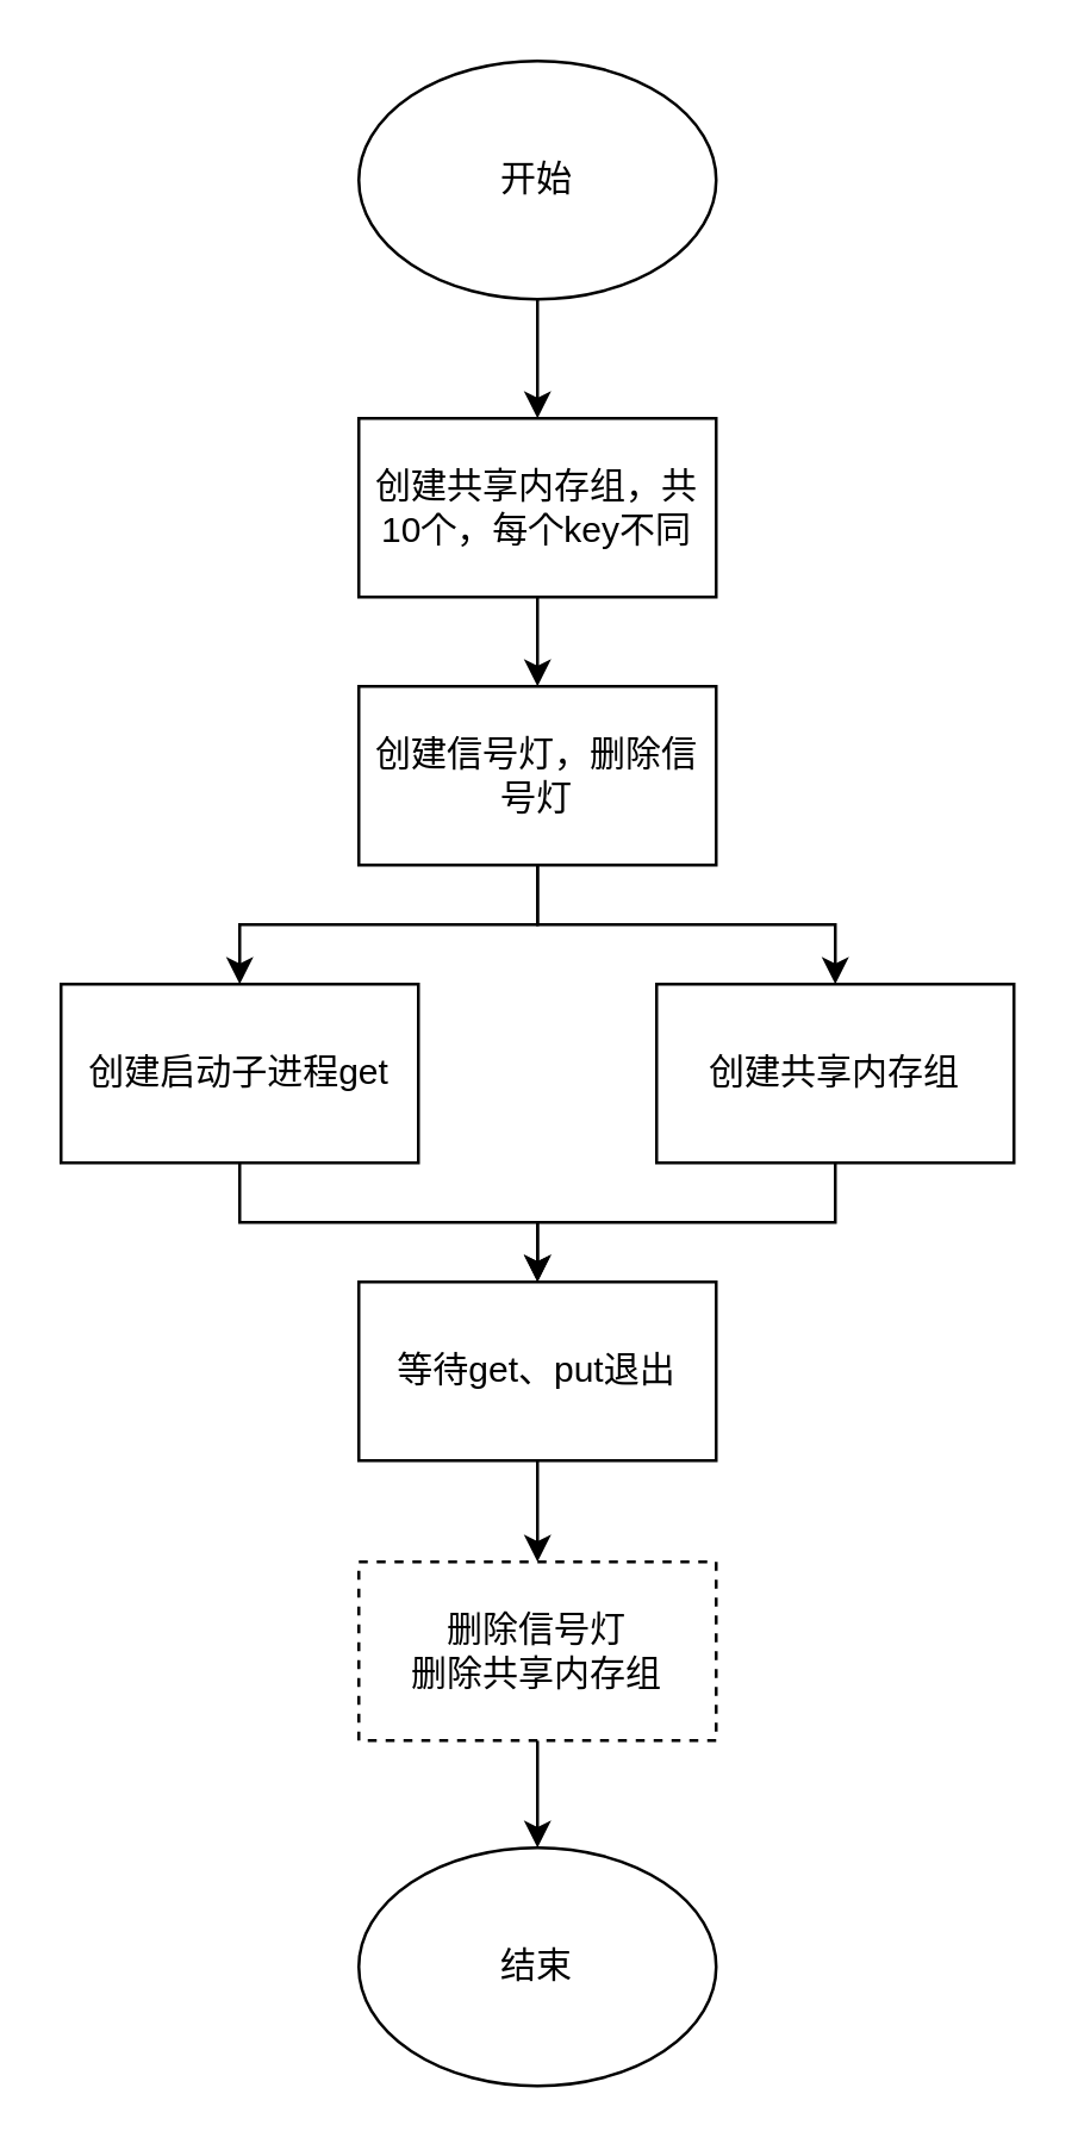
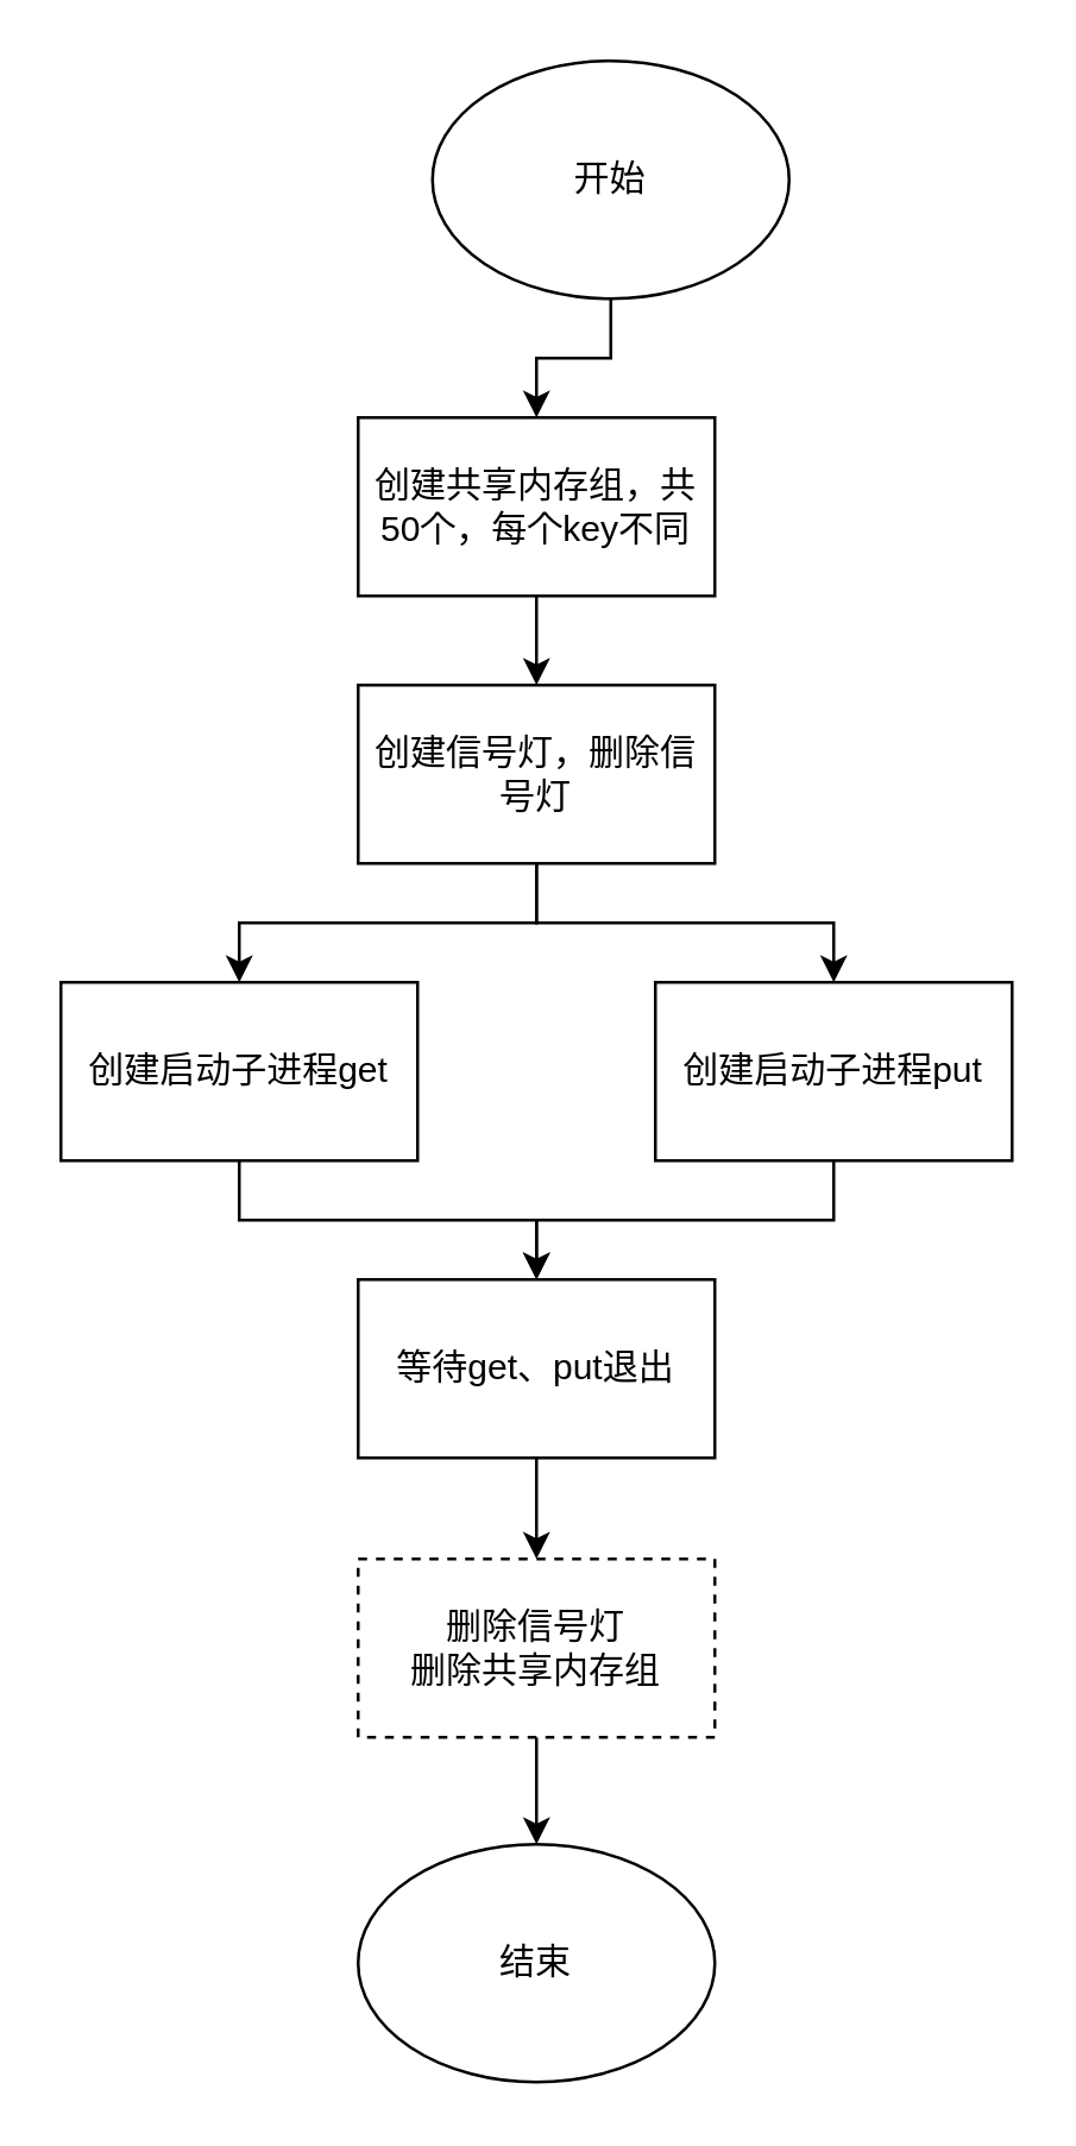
  <mxCell id="0" />
  <mxCell id="1" parent="0" />
  <mxCell id="2" style="edgeStyle=orthogonalEdgeStyle;rounded=0;orthogonalLoop=1;jettySize=auto;html=1;exitX=0.5;exitY=1;exitDx=0;exitDy=0;entryX=0.5;entryY=0;entryDx=0;entryDy=0;" parent="1" source="3" target="5" edge="1"><mxGeometry relative="1" as="geometry" /></mxCell>
- <mxCell id="3" value="开始" style="ellipse;whiteSpace=wrap;html=1;" parent="1" vertex="1"><mxGeometry x="120" y="20" width="120" height="80" as="geometry" /></mxCell>
+ <mxCell id="3" value="开始" style="ellipse;whiteSpace=wrap;html=1;" parent="1" vertex="1"><mxGeometry x="145" y="20" width="120" height="80" as="geometry" /></mxCell>
  <mxCell id="4" style="edgeStyle=orthogonalEdgeStyle;rounded=0;orthogonalLoop=1;jettySize=auto;html=1;exitX=0.5;exitY=1;exitDx=0;exitDy=0;entryX=0.5;entryY=0;entryDx=0;entryDy=0;" parent="1" source="5" target="8" edge="1"><mxGeometry relative="1" as="geometry" /></mxCell>
- <mxCell id="5" value="创建共享内存组，共10个，每个key不同" style="rounded=0;whiteSpace=wrap;html=1;" parent="1" vertex="1"><mxGeometry x="120" y="140" width="120" height="60" as="geometry" /></mxCell>
+ <mxCell id="5" value="创建共享内存组，共50个，每个key不同" style="rounded=0;whiteSpace=wrap;html=1;" parent="1" vertex="1"><mxGeometry x="120" y="140" width="120" height="60" as="geometry" /></mxCell>
  <mxCell id="6" style="edgeStyle=orthogonalEdgeStyle;rounded=0;orthogonalLoop=1;jettySize=auto;html=1;exitX=0.5;exitY=1;exitDx=0;exitDy=0;" parent="1" source="8" target="10" edge="1"><mxGeometry relative="1" as="geometry" /></mxCell>
  <mxCell id="7" style="edgeStyle=orthogonalEdgeStyle;rounded=0;orthogonalLoop=1;jettySize=auto;html=1;exitX=0.5;exitY=1;exitDx=0;exitDy=0;entryX=0.5;entryY=0;entryDx=0;entryDy=0;" parent="1" source="8" target="12" edge="1"><mxGeometry relative="1" as="geometry" /></mxCell>
  <mxCell id="8" value="创建信号灯，删除信号灯" style="rounded=0;whiteSpace=wrap;html=1;" parent="1" vertex="1"><mxGeometry x="120" y="230" width="120" height="60" as="geometry" /></mxCell>
  <mxCell id="9" style="edgeStyle=orthogonalEdgeStyle;rounded=0;orthogonalLoop=1;jettySize=auto;html=1;exitX=0.5;exitY=1;exitDx=0;exitDy=0;entryX=0.5;entryY=0;entryDx=0;entryDy=0;" parent="1" source="10" target="14" edge="1"><mxGeometry relative="1" as="geometry" /></mxCell>
  <mxCell id="10" value="创建启动子进程get" style="rounded=0;whiteSpace=wrap;html=1;" parent="1" vertex="1"><mxGeometry x="20" y="330" width="120" height="60" as="geometry" /></mxCell>
  <mxCell id="11" style="edgeStyle=orthogonalEdgeStyle;rounded=0;orthogonalLoop=1;jettySize=auto;html=1;exitX=0.5;exitY=1;exitDx=0;exitDy=0;entryX=0.5;entryY=0;entryDx=0;entryDy=0;" parent="1" source="12" target="14" edge="1"><mxGeometry relative="1" as="geometry" /></mxCell>
- <mxCell id="12" value="创建共享内存组" style="rounded=0;whiteSpace=wrap;html=1;" parent="1" vertex="1"><mxGeometry x="220" y="330" width="120" height="60" as="geometry" /></mxCell>
+ <mxCell id="12" value="创建启动子进程put" style="rounded=0;whiteSpace=wrap;html=1;" parent="1" vertex="1"><mxGeometry x="220" y="330" width="120" height="60" as="geometry" /></mxCell>
  <mxCell id="13" style="edgeStyle=orthogonalEdgeStyle;rounded=0;orthogonalLoop=1;jettySize=auto;html=1;exitX=0.5;exitY=1;exitDx=0;exitDy=0;entryX=0.5;entryY=0;entryDx=0;entryDy=0;" parent="1" source="14" target="16" edge="1"><mxGeometry relative="1" as="geometry" /></mxCell>
  <mxCell id="14" value="等待get、put退出" style="rounded=0;whiteSpace=wrap;html=1;" parent="1" vertex="1"><mxGeometry x="120" y="430" width="120" height="60" as="geometry" /></mxCell>
  <mxCell id="15" style="edgeStyle=orthogonalEdgeStyle;rounded=0;orthogonalLoop=1;jettySize=auto;html=1;exitX=0.5;exitY=1;exitDx=0;exitDy=0;" parent="1" source="16" edge="1"><mxGeometry relative="1" as="geometry"><mxPoint x="180" y="620" as="targetPoint" /></mxGeometry></mxCell>
  <mxCell id="16" value="删除信号灯&lt;br&gt;删除共享内存组" style="rounded=0;whiteSpace=wrap;html=1;dashed=1;" parent="1" vertex="1"><mxGeometry x="120" y="524" width="120" height="60" as="geometry" /></mxCell>
  <mxCell id="17" value="结束" style="ellipse;whiteSpace=wrap;html=1;" parent="1" vertex="1"><mxGeometry x="120" y="620" width="120" height="80" as="geometry" /></mxCell>
